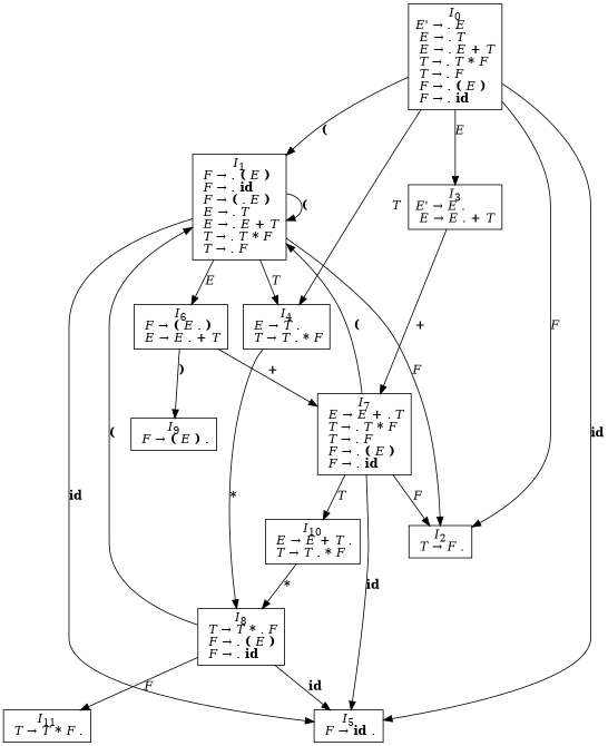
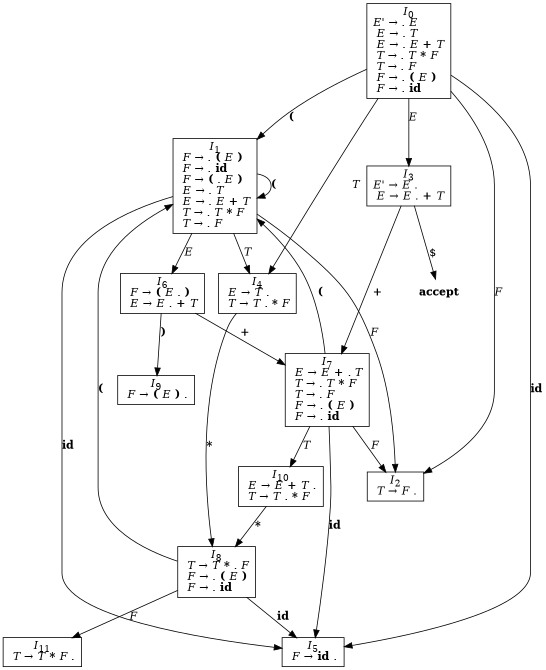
  digraph {
    node [shape=record]
    n1 [label=<<I>I</I><SUB>0</SUB><BR/><I>E'</I> &#8594; . <I>E</I><BR ALIGN="LEFT"/><I> E</I> &#8594; . <I>T</I><BR ALIGN="LEFT"/><I> E</I> &#8594; . <I>E</I> <B>+</B> <I>T</I><BR ALIGN="LEFT"/><I> T</I> &#8594; . <I>T</I> <B>*</B> <I>F</I><BR ALIGN="LEFT"/><I> T</I> &#8594; . <I>F</I><BR ALIGN="LEFT"/><I> F</I> &#8594; . <B>(</B> <I>E</I> <B>)</B><BR ALIGN="LEFT"/><I> F</I> &#8594; . <B>id</B><BR ALIGN="LEFT"/>>]
    n2 [label=<<I>I</I><SUB>1</SUB><BR/><I> F</I> &#8594; . <B>(</B> <I>E</I> <B>)</B><BR ALIGN="LEFT"/><I> F</I> &#8594; . <B>id</B><BR ALIGN="LEFT"/><I> F</I> &#8594; <B>(</B> . <I>E</I> <B>)</B><BR ALIGN="LEFT"/><I> E</I> &#8594; . <I>T</I><BR ALIGN="LEFT"/><I> E</I> &#8594; . <I>E</I> <B>+</B> <I>T</I><BR ALIGN="LEFT"/><I> T</I> &#8594; . <I>T</I> <B>*</B> <I>F</I><BR ALIGN="LEFT"/><I> T</I> &#8594; . <I>F</I><BR ALIGN="LEFT"/>>]
    n3 [label=<<I>I</I><SUB>2</SUB><BR/><I> T</I> &#8594; <I>F</I> .<BR ALIGN="LEFT"/>>]
    n4 [label=<<I>I</I><SUB>3</SUB><BR/><I>E'</I> &#8594; <I>E</I> .<BR ALIGN="LEFT"/><I> E</I> &#8594; <I>E</I> . <B>+</B> <I>T</I><BR ALIGN="LEFT"/>>]
    n5 [label=<<I>I</I><SUB>4</SUB><BR/><I> E</I> &#8594; <I>T</I> .<BR ALIGN="LEFT"/><I> T</I> &#8594; <I>T</I> . <B>*</B> <I>F</I><BR ALIGN="LEFT"/>>]
    n6 [label=<<I>I</I><SUB>5</SUB><BR/><I> F</I> &#8594; <B>id</B> .<BR ALIGN="LEFT"/>>]
    n7 [label=<<I>I</I><SUB>6</SUB><BR/><I> F</I> &#8594; <B>(</B> <I>E</I> . <B>)</B><BR ALIGN="LEFT"/><I> E</I> &#8594; <I>E</I> . <B>+</B> <I>T</I><BR ALIGN="LEFT"/>>]
    n8 [label=<<I>I</I><SUB>7</SUB><BR/><I> E</I> &#8594; <I>E</I> <B>+</B> . <I>T</I><BR ALIGN="LEFT"/><I> T</I> &#8594; . <I>T</I> <B>*</B> <I>F</I><BR ALIGN="LEFT"/><I> T</I> &#8594; . <I>F</I><BR ALIGN="LEFT"/><I> F</I> &#8594; . <B>(</B> <I>E</I> <B>)</B><BR ALIGN="LEFT"/><I> F</I> &#8594; . <B>id</B><BR ALIGN="LEFT"/>>]
+   n9 [label=<<B>accept</B>> shape=none]
    n10 [label=<<I>I</I><SUB>8</SUB><BR/><I> T</I> &#8594; <I>T</I> <B>*</B> . <I>F</I><BR ALIGN="LEFT"/><I> F</I> &#8594; . <B>(</B> <I>E</I> <B>)</B><BR ALIGN="LEFT"/><I> F</I> &#8594; . <B>id</B><BR ALIGN="LEFT"/>>]
    n11 [label=<<I>I</I><SUB>9</SUB><BR/><I> F</I> &#8594; <B>(</B> <I>E</I> <B>)</B> .<BR ALIGN="LEFT"/>>]
    n12 [label=<<I>I</I><SUB>10</SUB><BR/><I> E</I> &#8594; <I>E</I> <B>+</B> <I>T</I> .<BR ALIGN="LEFT"/><I> T</I> &#8594; <I>T</I> . <B>*</B> <I>F</I><BR ALIGN="LEFT"/>>]
    n13 [label=<<I>I</I><SUB>11</SUB><BR/><I> T</I> &#8594; <I>T</I> <B>*</B> <I>F</I> .<BR ALIGN="LEFT"/>>]
    n1 -> n2 [label=<<B>(</B>>]
    n1 -> n3 [label=<<I>F</I>>]
    n1 -> n4 [label=<<I>E</I>>]
    n1 -> n5 [label=<<I>T</I>>]
    n1 -> n6 [label=<<B>id</B>>]
    n2 -> n2 [label=<<B>(</B>>]
    n2 -> n3 [label=<<I>F</I>>]
    n2 -> n5 [label=<<I>T</I>>]
    n2 -> n6 [label=<<B>id</B>>]
    n2 -> n7 [label=<<I>E</I>>]
    n4 -> n8 [label=<<B>+</B>>]
+   n4 -> n9 [label="$"]
    n5 -> n10 [label=<<B>*</B>>]
    n7 -> n8 [label=<<B>+</B>>]
    n7 -> n11 [label=<<B>)</B>>]
    n8 -> n2 [label=<<B>(</B>>]
    n8 -> n3 [label=<<I>F</I>>]
    n8 -> n6 [label=<<B>id</B>>]
    n8 -> n12 [label=<<I>T</I>>]
    n10 -> n2 [label=<<B>(</B>>]
    n10 -> n6 [label=<<B>id</B>>]
    n10 -> n13 [label=<<I>F</I>>]
    n12 -> n10 [label=<<B>*</B>>]
  }
